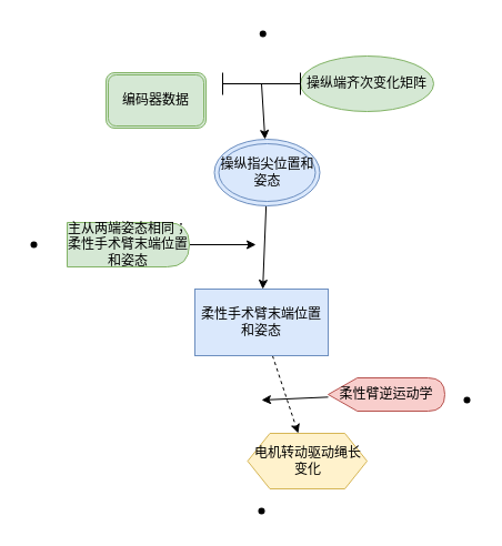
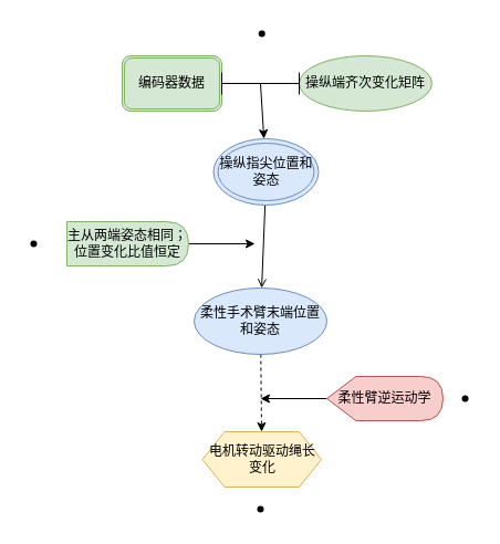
  <mxCell id="0" />
  <mxCell id="1" parent="0" />
- <mxCell id="2" value="编码器数据" style="shape=ext;double=1;rounded=1;whiteSpace=wrap;html=1;fillColor=#d5e8d4;strokeColor=#82b366;" vertex="1" parent="1"><mxGeometry x="95" y="65" width="90" height="50" as="geometry" /></mxCell>
+ <mxCell id="2" value="编码器数据" style="shape=ext;double=1;rounded=1;whiteSpace=wrap;html=1;fillColor=#d5e8d4;strokeColor=#82b366;" vertex="1" parent="1"><mxGeometry x="110" y="50" width="90" height="50" as="geometry" /></mxCell>
  <mxCell id="3" value="操纵端齐次变化矩阵" style="ellipse;whiteSpace=wrap;html=1;fillColor=#d5e8d4;strokeColor=#82b366;" vertex="1" parent="1"><mxGeometry x="270" y="50" width="120" height="50" as="geometry" /></mxCell>
  <mxCell id="4" value="" style="edgeStyle=none;html=1;exitX=0.5;exitY=0.5;exitDx=0;exitDy=0;exitPerimeter=0;" edge="1" parent="1" source="5" target="7"><mxGeometry relative="1" as="geometry" /></mxCell>
  <mxCell id="5" value="" style="shape=crossbar;whiteSpace=wrap;html=1;rounded=1;" vertex="1" parent="1"><mxGeometry x="200" y="65" width="70" height="20" as="geometry" /></mxCell>
- <mxCell id="6" value="" style="edgeStyle=none;html=1;" edge="1" parent="1" source="7" target="9"><mxGeometry relative="1" as="geometry" /></mxCell>
+ <mxCell id="6" value="" style="edgeStyle=none;html=1;endArrow=open;" edge="1" parent="1" source="7" target="9"><mxGeometry relative="1" as="geometry" /></mxCell>
  <mxCell id="7" value="操纵指尖位置和姿态" style="ellipse;shape=doubleEllipse;whiteSpace=wrap;html=1;fillColor=#dae8fc;strokeColor=#6c8ebf;" vertex="1" parent="1"><mxGeometry x="192.5" y="125" width="95" height="60" as="geometry" /></mxCell>
  <mxCell id="8" value="" style="edgeStyle=none;html=1;dashed=1;" edge="1" parent="1" source="9" target="12"><mxGeometry relative="1" as="geometry" /></mxCell>
- <mxCell id="9" value="柔性手术臂末端位置和姿态" style="whiteSpace=wrap;html=1;fillColor=#dae8fc;strokeColor=#6c8ebf;" vertex="1" parent="1"><mxGeometry x="175" y="260" width="120" height="60" as="geometry" /></mxCell>
+ <mxCell id="9" value="柔性手术臂末端位置和姿态" style="ellipse;whiteSpace=wrap;html=1;fillColor=#dae8fc;strokeColor=#6c8ebf;" vertex="1" parent="1"><mxGeometry x="175" y="260" width="120" height="60" as="geometry" /></mxCell>
  <mxCell id="10" value="" style="edgeStyle=none;html=1;" edge="1" parent="1" source="11"><mxGeometry relative="1" as="geometry"><mxPoint x="230" y="220" as="targetPoint" /></mxGeometry></mxCell>
- <mxCell id="11" value="主从两端姿态相同；柔性手术臂末端位置和姿态" style="shape=delay;whiteSpace=wrap;html=1;fillColor=#d5e8d4;strokeColor=#82b366;" vertex="1" parent="1"><mxGeometry x="60" y="200" width="110" height="40" as="geometry" /></mxCell>
- <mxCell id="12" value="电机转动驱动绳长变化" style="shape=hexagon;perimeter=hexagonPerimeter2;whiteSpace=wrap;html=1;fixedSize=1;fillColor=#fff2cc;strokeColor=#d6b656;" vertex="1" parent="1"><mxGeometry x="222.5" y="390" width="107.5" height="50" as="geometry" /></mxCell>
+ <mxCell id="11" value="主从两端姿态相同；位置变化比值恒定" style="shape=delay;whiteSpace=wrap;html=1;fillColor=#d5e8d4;strokeColor=#82b366;" vertex="1" parent="1"><mxGeometry x="60" y="200" width="110" height="40" as="geometry" /></mxCell>
+ <mxCell id="12" value="电机转动驱动绳长变化" style="shape=hexagon;perimeter=hexagonPerimeter2;whiteSpace=wrap;html=1;fixedSize=1;fillColor=#fff2cc;strokeColor=#d6b656;" vertex="1" parent="1"><mxGeometry x="182.5" y="390" width="107.5" height="50" as="geometry" /></mxCell>
  <mxCell id="13" value="" style="edgeStyle=none;html=1;" edge="1" parent="1" source="14"><mxGeometry relative="1" as="geometry"><mxPoint x="235" y="360" as="targetPoint" /></mxGeometry></mxCell>
- <mxCell id="14" value="柔性臂逆运动学" style="shape=display;whiteSpace=wrap;html=1;fillColor=#f8cecc;strokeColor=#b85450;" vertex="1" parent="1"><mxGeometry x="295" y="340" width="105" height="30" as="geometry" /></mxCell>
+ <mxCell id="14" value="柔性臂逆运动学" style="shape=display;whiteSpace=wrap;html=1;fillColor=#f8cecc;strokeColor=#b85450;" vertex="1" parent="1"><mxGeometry x="295" y="340" width="105" height="40" as="geometry" /></mxCell>
  <mxCell id="15" value="" style="shape=waypoint;sketch=0;fillStyle=solid;size=6;pointerEvents=1;points=[];fillColor=none;resizable=0;rotatable=0;perimeter=centerPerimeter;snapToPoint=1;" vertex="1" parent="1"><mxGeometry x="20" y="210" width="20" height="20" as="geometry" /></mxCell>
  <mxCell id="16" value="" style="shape=waypoint;sketch=0;fillStyle=solid;size=6;pointerEvents=1;points=[];fillColor=none;resizable=0;rotatable=0;perimeter=centerPerimeter;snapToPoint=1;" vertex="1" parent="1"><mxGeometry x="410" y="350" width="20" height="20" as="geometry" /></mxCell>
  <mxCell id="17" value="" style="shape=waypoint;sketch=0;fillStyle=solid;size=6;pointerEvents=1;points=[];fillColor=none;resizable=0;rotatable=0;perimeter=centerPerimeter;snapToPoint=1;" vertex="1" parent="1"><mxGeometry x="226.25" y="20" width="20" height="20" as="geometry" /></mxCell>
  <mxCell id="18" value="" style="shape=waypoint;sketch=0;fillStyle=solid;size=6;pointerEvents=1;points=[];fillColor=none;resizable=0;rotatable=0;perimeter=centerPerimeter;snapToPoint=1;" vertex="1" parent="1"><mxGeometry x="225" y="450" width="20" height="20" as="geometry" /></mxCell>
